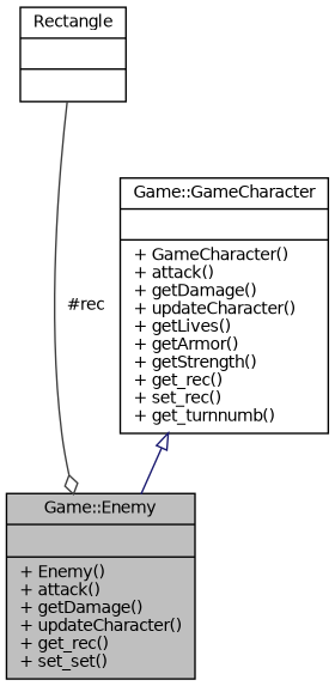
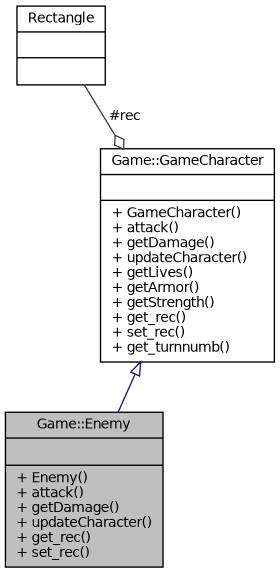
  digraph {
    node [color=black fontname=Helvetica fontsize=10 shape=record]
    edge [fontname=Helvetica fontsize=10 labelfontname=Helvetica labelfontsize=10 style=solid]
-   n1 [fillcolor=grey75 fontcolor=black height=0.2 label="{Game::Enemy\n||+ Enemy()\l+ attack()\l+ getDamage()\l+ updateCharacter()\l+ get_rec()\l+ set_set()\l}" style=filled width=0.4]
+   n1 [fillcolor=grey75 fontcolor=black height=0.2 label="{Game::Enemy\n||+ Enemy()\l+ attack()\l+ getDamage()\l+ updateCharacter()\l+ get_rec()\l+ set_rec()\l}" style=filled width=0.4]
    n2 [height=0.2 label="{Game::GameCharacter\n||+ GameCharacter()\l+ attack()\l+ getDamage()\l+ updateCharacter()\l+ getLives()\l+ getArmor()\l+ getStrength()\l+ get_rec()\l+ set_rec()\l+ get_turnnumb()\l}" width=0.4]
    n3 [height=0.2 label="{Rectangle\n||}" width=0.4]
    n2 -> n1 [arrowtail=onormal color=midnightblue dir=back]
-   n3 -> n1 [arrowhead=odiamond color=grey25 label=" #rec"]
+   n3 -> n2 [arrowhead=odiamond color=grey25 label=" #rec"]
  }
